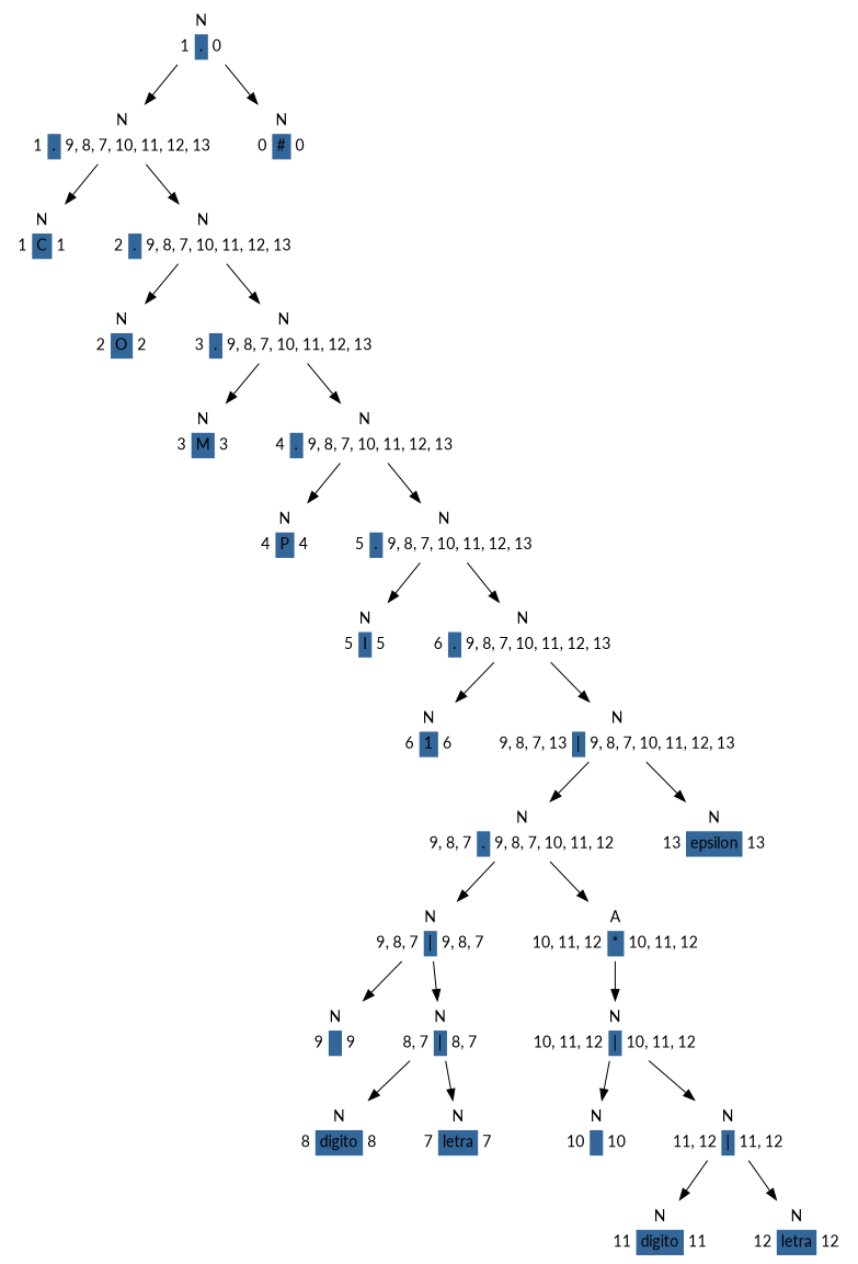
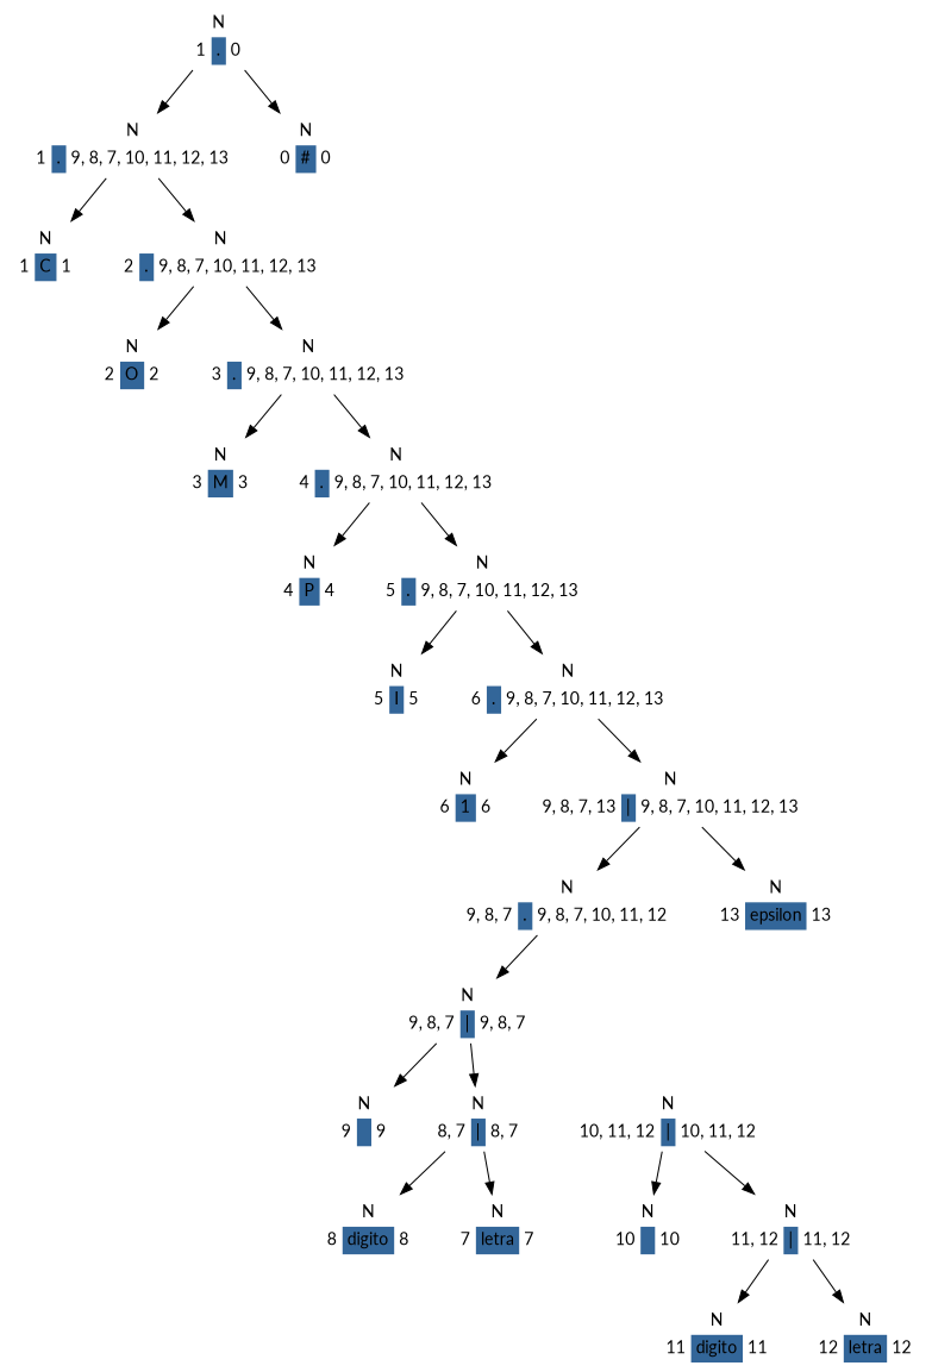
  digraph {
    fontname=Lato
    node [shape=none fontname=Lato]
    edge [fontname=Lato]
    n1 [label=<<table border="0" cellpadding="4" cellspacing="0"> <tr> <td colspan="3">N</td> </tr><tr><td>1</td><td bgcolor="#336699">.</td><td>0</td> </tr> </table>>]
    n2 [label=<<table border="0" cellpadding="4" cellspacing="0"> <tr> <td colspan="3">N</td> </tr><tr><td>1</td><td bgcolor="#336699">.</td><td>9, 8, 7, 10, 11, 12, 13</td> </tr> </table>>]
    n3 [label=<<table border="0" cellpadding="4" cellspacing="0"> <tr> <td colspan="3">N</td> </tr><tr><td>0</td><td bgcolor="#336699">#</td><td>0</td> </tr> </table>>]
    n4 [label=<<table border="0" cellpadding="4" cellspacing="0"> <tr> <td colspan="3">N</td> </tr><tr><td>1</td><td bgcolor="#336699">C</td><td>1</td> </tr> </table>>]
    n5 [label=<<table border="0" cellpadding="4" cellspacing="0"> <tr> <td colspan="3">N</td> </tr><tr><td>2</td><td bgcolor="#336699">.</td><td>9, 8, 7, 10, 11, 12, 13</td> </tr> </table>>]
    n6 [label=<<table border="0" cellpadding="4" cellspacing="0"> <tr> <td colspan="3">N</td> </tr><tr><td>2</td><td bgcolor="#336699">O</td><td>2</td> </tr> </table>>]
    n7 [label=<<table border="0" cellpadding="4" cellspacing="0"> <tr> <td colspan="3">N</td> </tr><tr><td>3</td><td bgcolor="#336699">.</td><td>9, 8, 7, 10, 11, 12, 13</td> </tr> </table>>]
    n8 [label=<<table border="0" cellpadding="4" cellspacing="0"> <tr> <td colspan="3">N</td> </tr><tr><td>3</td><td bgcolor="#336699">M</td><td>3</td> </tr> </table>>]
    n9 [label=<<table border="0" cellpadding="4" cellspacing="0"> <tr> <td colspan="3">N</td> </tr><tr><td>4</td><td bgcolor="#336699">.</td><td>9, 8, 7, 10, 11, 12, 13</td> </tr> </table>>]
    n10 [label=<<table border="0" cellpadding="4" cellspacing="0"> <tr> <td colspan="3">N</td> </tr><tr><td>4</td><td bgcolor="#336699">P</td><td>4</td> </tr> </table>>]
    n11 [label=<<table border="0" cellpadding="4" cellspacing="0"> <tr> <td colspan="3">N</td> </tr><tr><td>5</td><td bgcolor="#336699">.</td><td>9, 8, 7, 10, 11, 12, 13</td> </tr> </table>>]
    n12 [label=<<table border="0" cellpadding="4" cellspacing="0"> <tr> <td colspan="3">N</td> </tr><tr><td>5</td><td bgcolor="#336699">I</td><td>5</td> </tr> </table>>]
    n13 [label=<<table border="0" cellpadding="4" cellspacing="0"> <tr> <td colspan="3">N</td> </tr><tr><td>6</td><td bgcolor="#336699">.</td><td>9, 8, 7, 10, 11, 12, 13</td> </tr> </table>>]
    n14 [label=<<table border="0" cellpadding="4" cellspacing="0"> <tr> <td colspan="3">N</td> </tr><tr><td>6</td><td bgcolor="#336699">1</td><td>6</td> </tr> </table>>]
    n15 [label=<<table border="0" cellpadding="4" cellspacing="0"> <tr> <td colspan="3">N</td> </tr><tr><td>9, 8, 7, 13</td><td bgcolor="#336699">|</td><td>9, 8, 7, 10, 11, 12, 13</td> </tr> </table>>]
    n16 [label=<<table border="0" cellpadding="4" cellspacing="0"> <tr> <td colspan="3">N</td> </tr><tr><td>9, 8, 7</td><td bgcolor="#336699">.</td><td>9, 8, 7, 10, 11, 12</td> </tr> </table>>]
    n17 [label=<<table border="0" cellpadding="4" cellspacing="0"> <tr> <td colspan="3">N</td> </tr><tr><td>13</td><td bgcolor="#336699">epsilon</td><td>13</td> </tr> </table>>]
    n18 [label=<<table border="0" cellpadding="4" cellspacing="0"> <tr> <td colspan="3">N</td> </tr><tr><td>9, 8, 7</td><td bgcolor="#336699">|</td><td>9, 8, 7</td> </tr> </table>>]
-   n19 [label=<<table border="0" cellpadding="4" cellspacing="0"> <tr> <td colspan="3">A</td> </tr><tr><td>10, 11, 12</td><td bgcolor="#336699">*</td><td>10, 11, 12</td> </tr> </table>>]
    n20 [label=<<table border="0" cellpadding="4" cellspacing="0"> <tr> <td colspan="3">N</td> </tr><tr><td>9</td><td bgcolor="#336699"> </td><td>9</td> </tr> </table>>]
    n21 [label=<<table border="0" cellpadding="4" cellspacing="0"> <tr> <td colspan="3">N</td> </tr><tr><td>8, 7</td><td bgcolor="#336699">|</td><td>8, 7</td> </tr> </table>>]
    n22 [label=<<table border="0" cellpadding="4" cellspacing="0"> <tr> <td colspan="3">N</td> </tr><tr><td>10, 11, 12</td><td bgcolor="#336699">|</td><td>10, 11, 12</td> </tr> </table>>]
    n23 [label=<<table border="0" cellpadding="4" cellspacing="0"> <tr> <td colspan="3">N</td> </tr><tr><td>8</td><td bgcolor="#336699">digito</td><td>8</td> </tr> </table>>]
    n24 [label=<<table border="0" cellpadding="4" cellspacing="0"> <tr> <td colspan="3">N</td> </tr><tr><td>7</td><td bgcolor="#336699">letra</td><td>7</td> </tr> </table>>]
    n25 [label=<<table border="0" cellpadding="4" cellspacing="0"> <tr> <td colspan="3">N</td> </tr><tr><td>10</td><td bgcolor="#336699"> </td><td>10</td> </tr> </table>>]
    n26 [label=<<table border="0" cellpadding="4" cellspacing="0"> <tr> <td colspan="3">N</td> </tr><tr><td>11, 12</td><td bgcolor="#336699">|</td><td>11, 12</td> </tr> </table>>]
    n27 [label=<<table border="0" cellpadding="4" cellspacing="0"> <tr> <td colspan="3">N</td> </tr><tr><td>11</td><td bgcolor="#336699">digito</td><td>11</td> </tr> </table>>]
    n28 [label=<<table border="0" cellpadding="4" cellspacing="0"> <tr> <td colspan="3">N</td> </tr><tr><td>12</td><td bgcolor="#336699">letra</td><td>12</td> </tr> </table>>]
    n1 -> n2
    n1 -> n3
    n2 -> n4
    n2 -> n5
    n5 -> n6
    n5 -> n7
    n7 -> n8
    n7 -> n9
    n9 -> n10
    n9 -> n11
    n11 -> n12
    n11 -> n13
    n13 -> n14
    n13 -> n15
    n15 -> n16
    n15 -> n17
    n16 -> n18
-   n16 -> n19
    n18 -> n20
    n18 -> n21
-   n19 -> n22
    n21 -> n23
    n21 -> n24
    n22 -> n25
    n22 -> n26
    n26 -> n27
    n26 -> n28
  }
